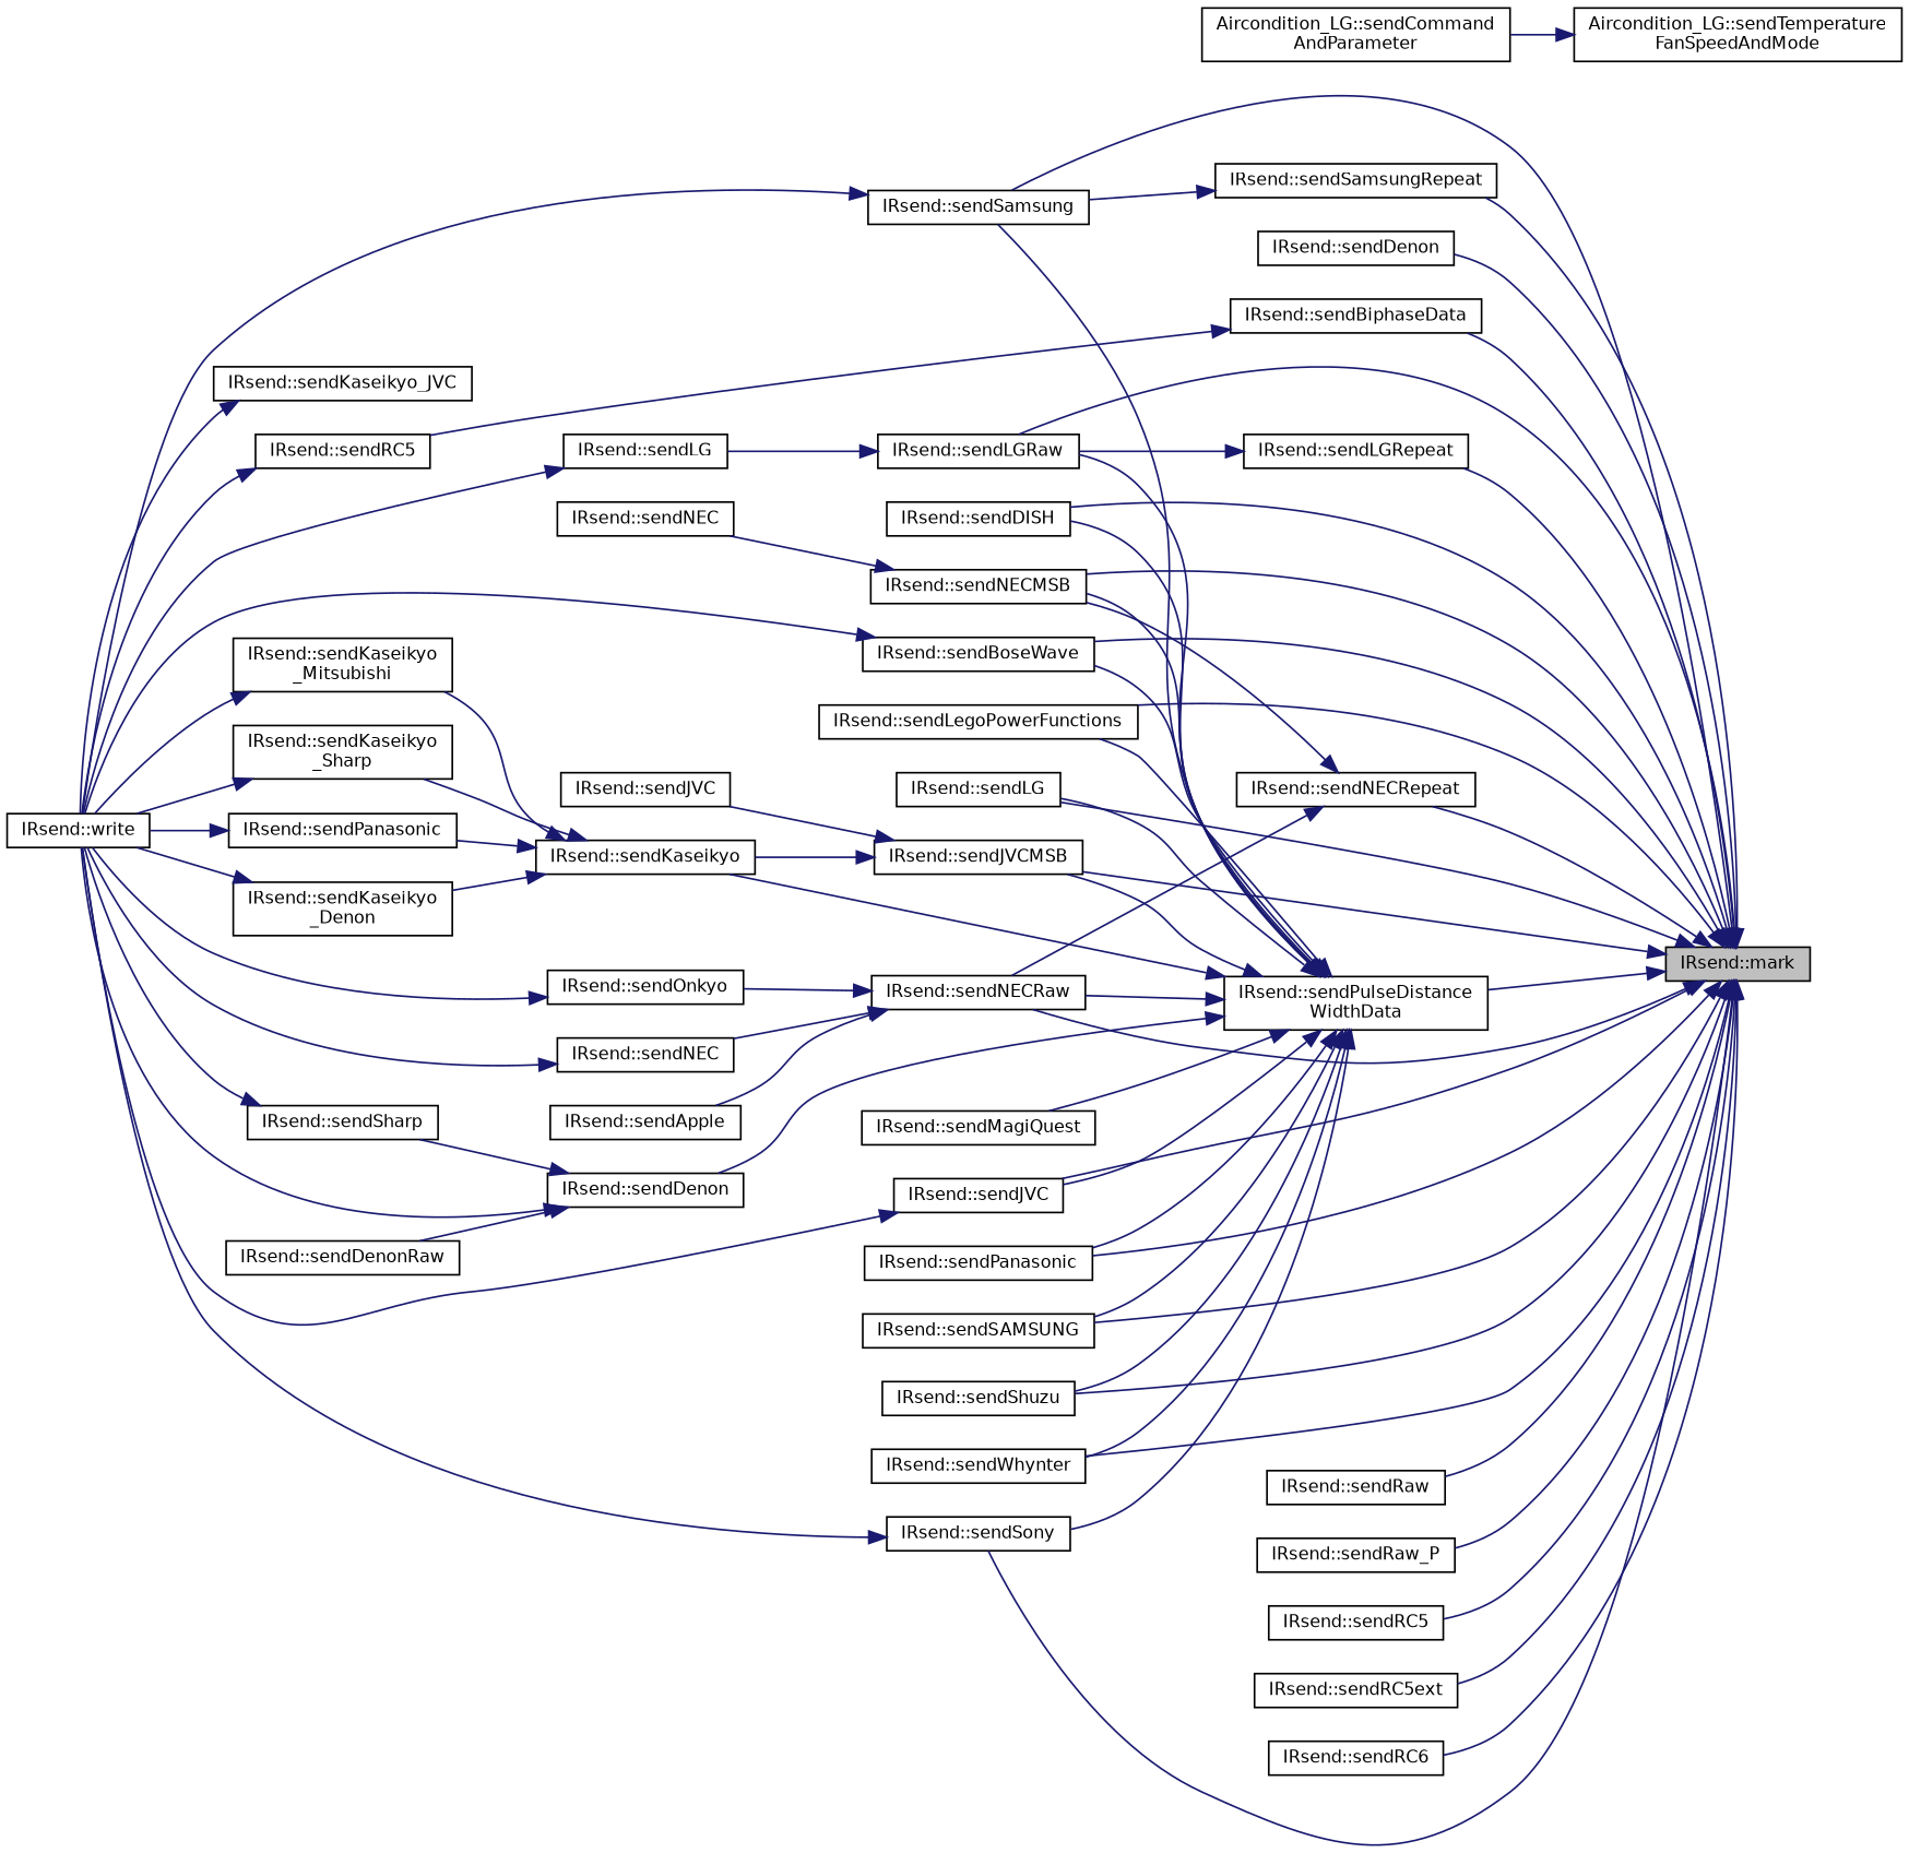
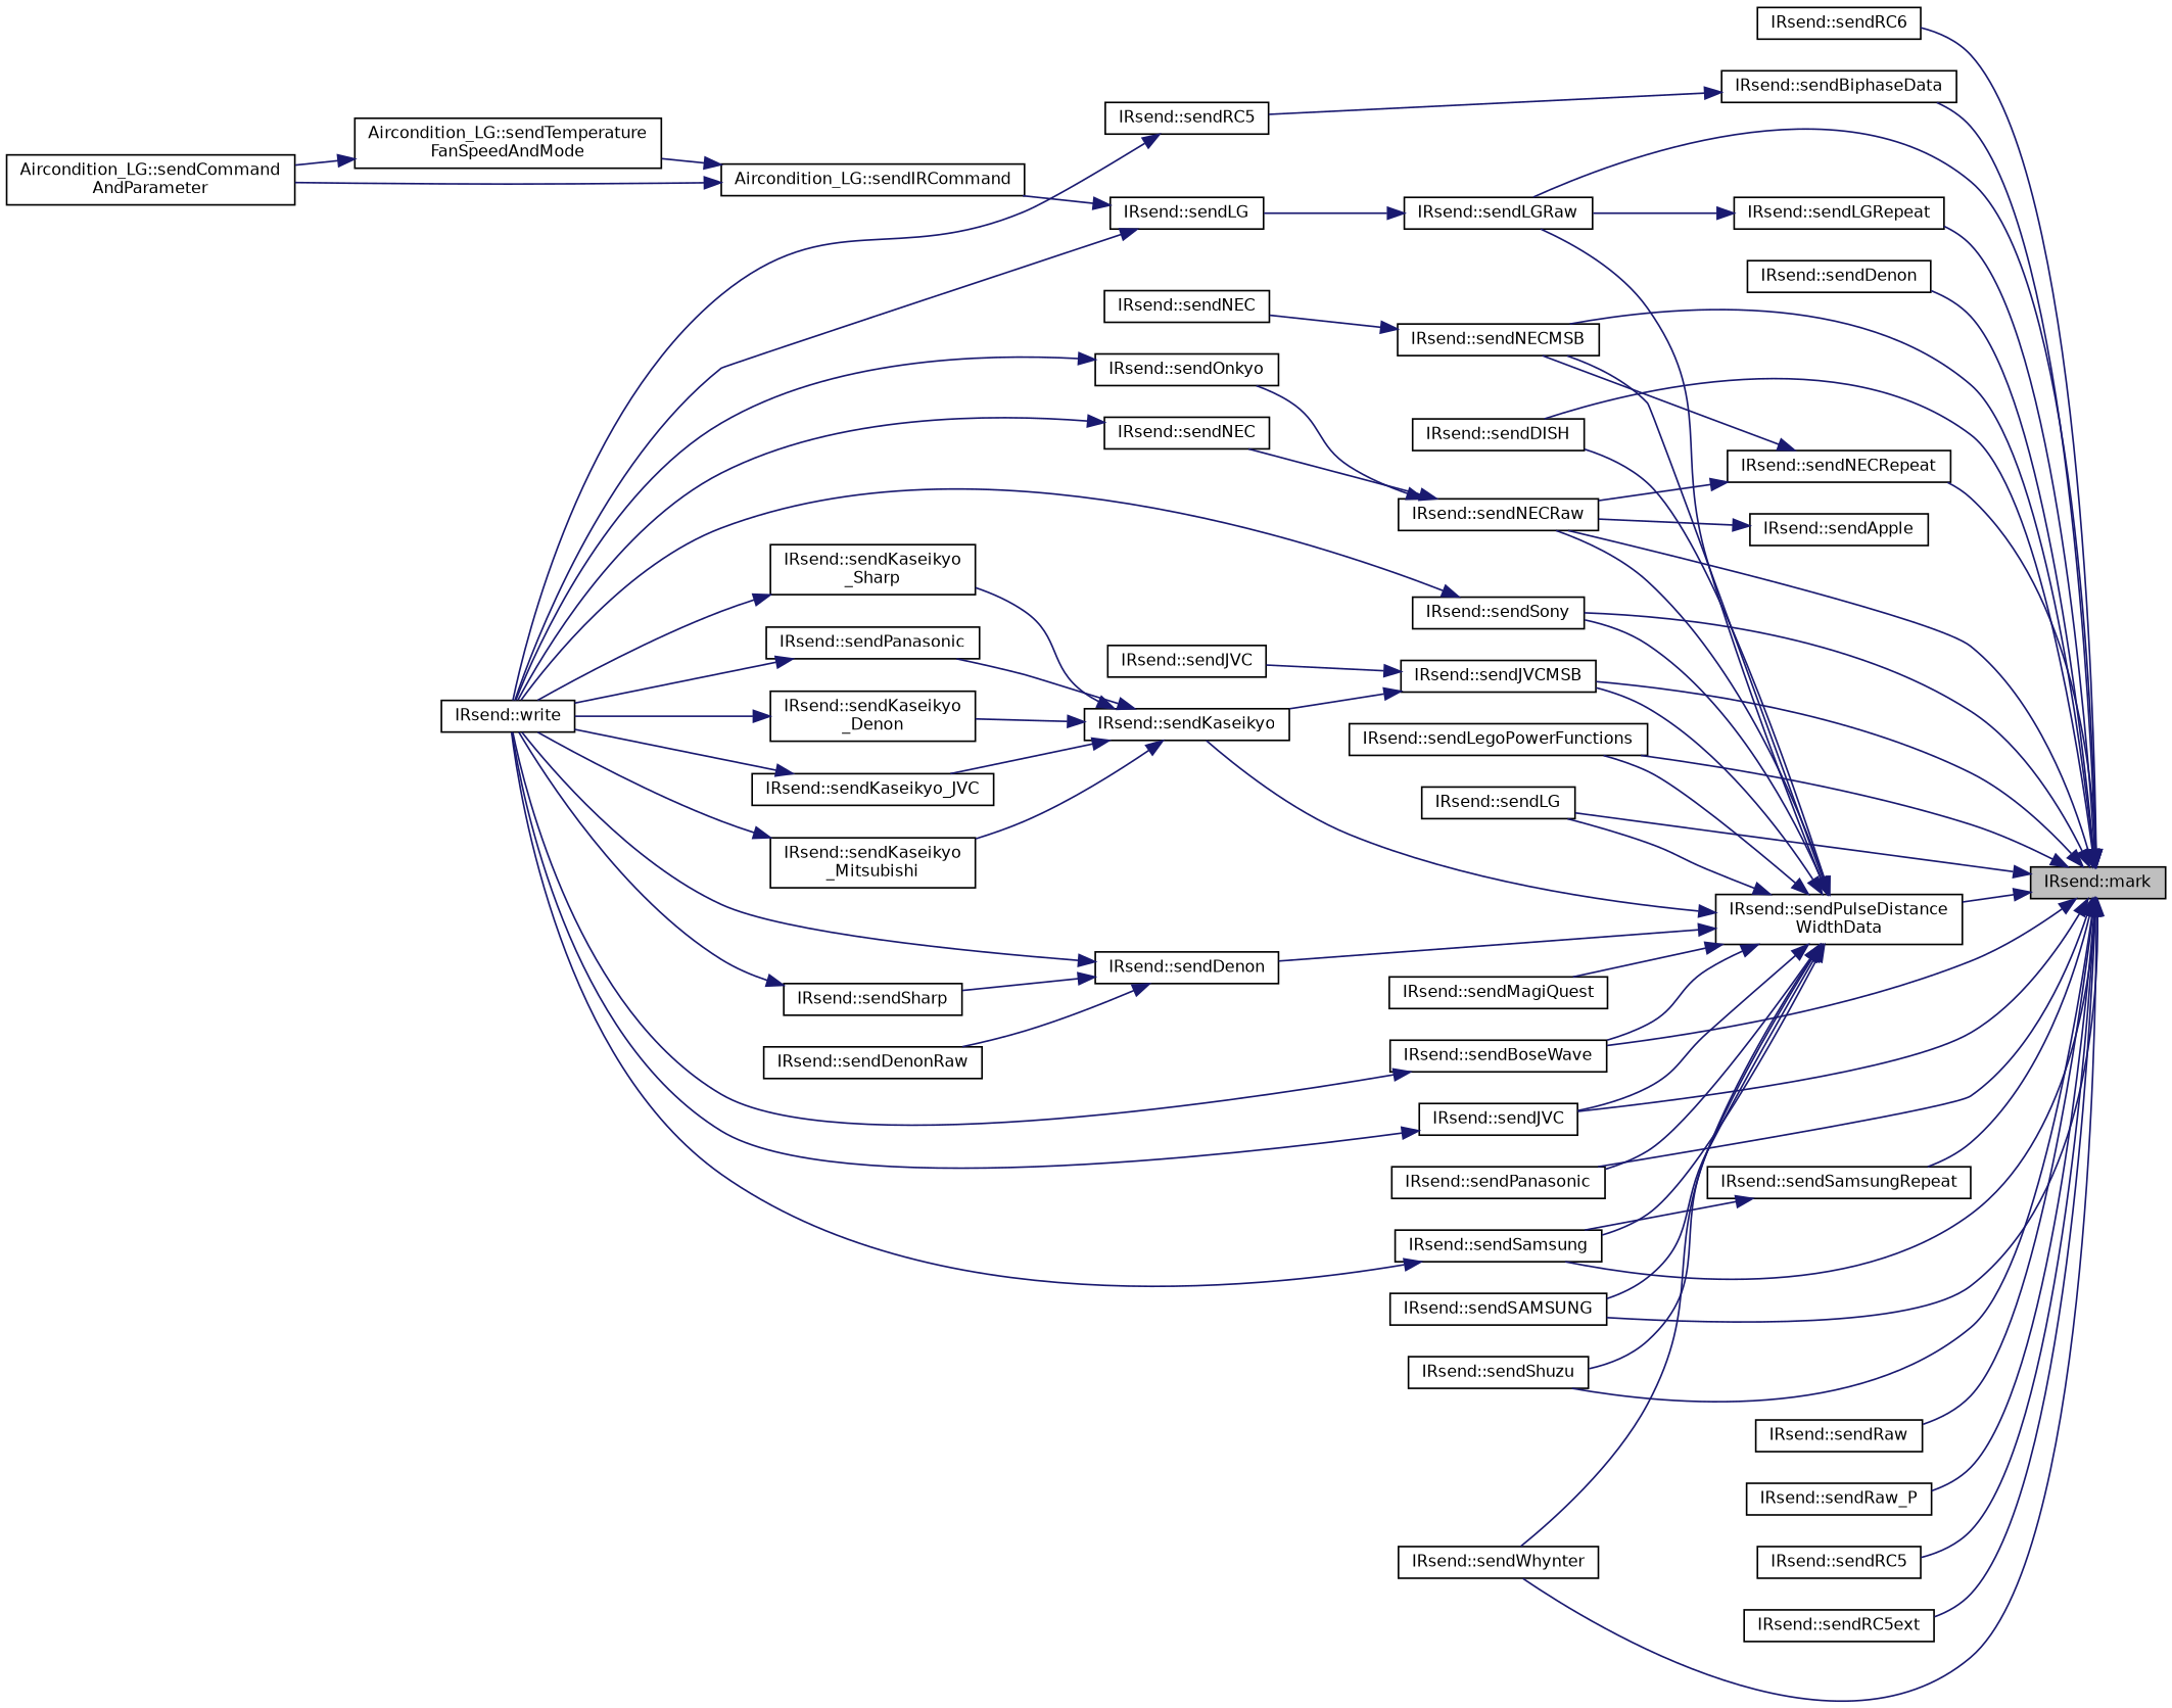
  digraph {
    rankdir=RL
    node [color=black fillcolor=white fontname=Helvetica fontsize=10 shape=record style=filled]
    edge [color=midnightblue dir=back fontname=Helvetica fontsize=10 labelfontname=Helvetica labelfontsize=10 style=solid]
    n1 [fillcolor=grey75 fontcolor=black height=0.2 label="IRsend::mark" width=0.4]
    n2 [height=0.2 label="IRsend::sendBiphaseData" width=0.4]
    n3 [height=0.2 label="IRsend::sendBoseWave" width=0.4]
    n4 [height=0.2 label="IRsend::sendDenon" width=0.4]
    n5 [height=0.2 label="IRsend::sendDISH" width=0.4]
    n6 [height=0.2 label="IRsend::sendJVC" width=0.4]
    n7 [height=0.2 label="IRsend::sendJVCMSB" width=0.4]
    n8 [height=0.2 label="IRsend::sendLegoPowerFunctions" width=0.4]
    n9 [height=0.2 label="IRsend::sendLG" width=0.4]
    n10 [height=0.2 label="IRsend::sendLGRaw" width=0.4]
    n11 [height=0.2 label="IRsend::sendLGRepeat" width=0.4]
    n12 [height=0.2 label="IRsend::sendNECMSB" width=0.4]
    n13 [height=0.2 label="IRsend::sendNECRaw" width=0.4]
    n14 [height=0.2 label="IRsend::sendNECRepeat" width=0.4]
    n15 [height=0.2 label="IRsend::sendPanasonic" width=0.4]
    n16 [height=0.2 label="IRsend::sendPulseDistance\lWidthData" width=0.4]
    n17 [height=0.2 label="IRsend::sendSamsung" width=0.4]
    n18 [height=0.2 label="IRsend::sendSAMSUNG" width=0.4]
    n19 [height=0.2 label="IRsend::sendShuzu" width=0.4]
    n20 [height=0.2 label="IRsend::sendSony" width=0.4]
    n21 [height=0.2 label="IRsend::sendWhynter" width=0.4]
    n22 [height=0.2 label="IRsend::sendRaw" width=0.4]
    n23 [height=0.2 label="IRsend::sendRaw_P" width=0.4]
    n24 [height=0.2 label="IRsend::sendRC5" width=0.4]
    n25 [height=0.2 label="IRsend::sendRC5ext" width=0.4]
    n26 [height=0.2 label="IRsend::sendRC6" width=0.4]
    n27 [height=0.2 label="IRsend::sendSamsungRepeat" width=0.4]
    n28 [height=0.2 label="IRsend::sendRC5" width=0.4]
    n29 [height=0.2 label="IRsend::write" width=0.4]
    n30 [height=0.2 label="IRsend::sendKaseikyo" width=0.4]
    n31 [height=0.2 label="IRsend::sendJVC" width=0.4]
    n32 [height=0.2 label="IRsend::sendKaseikyo\l_Denon" width=0.4]
    n33 [height=0.2 label="IRsend::sendKaseikyo_JVC" width=0.4]
    n34 [height=0.2 label="IRsend::sendKaseikyo\l_Mitsubishi" width=0.4]
    n35 [height=0.2 label="IRsend::sendKaseikyo\l_Sharp" width=0.4]
    n36 [height=0.2 label="IRsend::sendPanasonic" width=0.4]
    n37 [height=0.2 label="IRsend::sendLG" width=0.4]
    n38 [height=0.2 label="IRsend::sendNEC" width=0.4]
    n39 [height=0.2 label="IRsend::sendApple" width=0.4]
    n40 [height=0.2 label="IRsend::sendNEC" width=0.4]
    n41 [height=0.2 label="IRsend::sendOnkyo" width=0.4]
    n42 [height=0.2 label="IRsend::sendDenon" width=0.4]
    n43 [height=0.2 label="IRsend::sendMagiQuest" width=0.4]
+   n44 [height=0.2 label="Aircondition_LG::sendIRCommand" width=0.4]
    n45 [height=0.2 label="Aircondition_LG::sendCommand\lAndParameter" width=0.4]
    n46 [height=0.2 label="Aircondition_LG::sendTemperature\lFanSpeedAndMode" width=0.4]
    n47 [height=0.2 label="IRsend::sendDenonRaw" width=0.4]
    n48 [height=0.2 label="IRsend::sendSharp" width=0.4]
    n1 -> n2
    n1 -> n3
    n1 -> n4
    n1 -> n5
    n1 -> n6
    n1 -> n7
    n1 -> n8
    n1 -> n9
    n1 -> n10
    n1 -> n11
    n1 -> n12
    n1 -> n13
    n1 -> n14
    n1 -> n15
    n1 -> n16
    n1 -> n17
    n1 -> n18
    n1 -> n19
    n1 -> n20
    n1 -> n21
    n1 -> n22
    n1 -> n23
    n1 -> n24
    n1 -> n25
    n1 -> n26
    n1 -> n27
    n2 -> n28
    n3 -> n29
    n6 -> n29
    n7 -> n30
    n7 -> n31
    n10 -> n37
    n11 -> n10
    n12 -> n38
-   n13 -> n39
+   n39 -> n13
    n13 -> n40
    n13 -> n41
    n14 -> n12
    n14 -> n13
    n16 -> n3
    n16 -> n5
    n16 -> n6
    n16 -> n7
    n16 -> n8
    n16 -> n9
    n16 -> n10
    n16 -> n12
    n16 -> n13
    n16 -> n15
    n16 -> n17
    n16 -> n18
    n16 -> n19
    n16 -> n20
    n16 -> n21
    n16 -> n30
    n16 -> n42
    n16 -> n43
    n17 -> n29
    n20 -> n29
    n27 -> n17
    n28 -> n29
    n30 -> n32
+   n30 -> n33
    n30 -> n34
    n30 -> n35
    n30 -> n36
    n32 -> n29
    n33 -> n29
    n34 -> n29
    n35 -> n29
    n36 -> n29
    n37 -> n29
+   n37 -> n44
    n40 -> n29
    n41 -> n29
    n42 -> n29
    n42 -> n47
    n42 -> n48
+   n44 -> n45
+   n44 -> n46
    n46 -> n45
    n48 -> n29
  }
